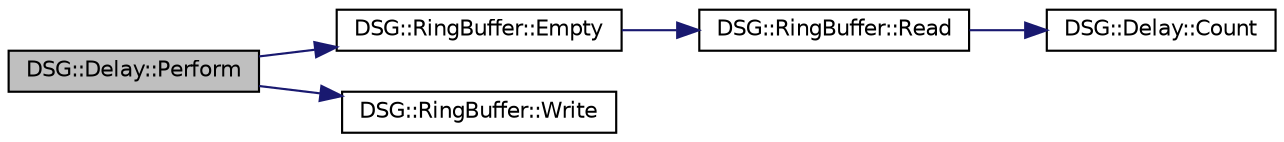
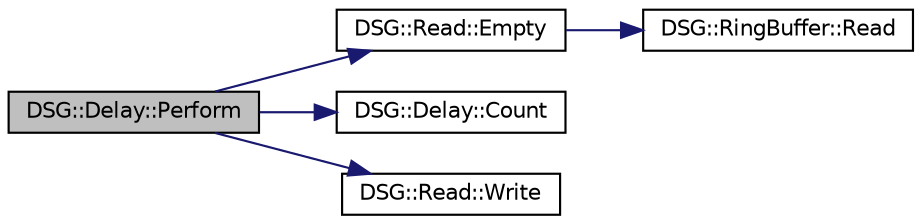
  digraph {
    rankdir=LR
    node [color=black fillcolor=white fontname=Helvetica fontsize=10 shape=record style=filled]
    edge [color=midnightblue fontname=Helvetica fontsize=10 labelfontname=Helvetica labelfontsize=10 style=solid]
    n1 [fillcolor=grey75 fontcolor=black height=0.2 label="DSG::Delay::Perform" width=0.4]
-   n2 [height=0.2 label="DSG::RingBuffer::Empty" width=0.4]
+   n2 [height=0.2 label="DSG::Read::Empty" width=0.4]
    n3 [height=0.2 label="DSG::Delay::Count" width=0.4]
-   n4 [height=0.2 label="DSG::RingBuffer::Write" width=0.4]
+   n4 [height=0.2 label="DSG::Read::Write" width=0.4]
    n5 [height=0.2 label="DSG::RingBuffer::Read" width=0.4]
    n1 -> n2
-   n5 -> n3
+   n1 -> n3
    n1 -> n4
    n2 -> n5
  }
